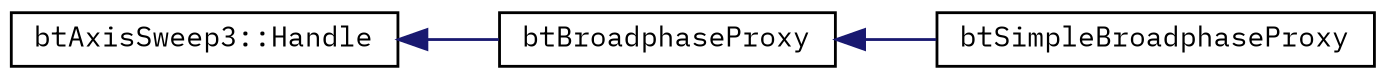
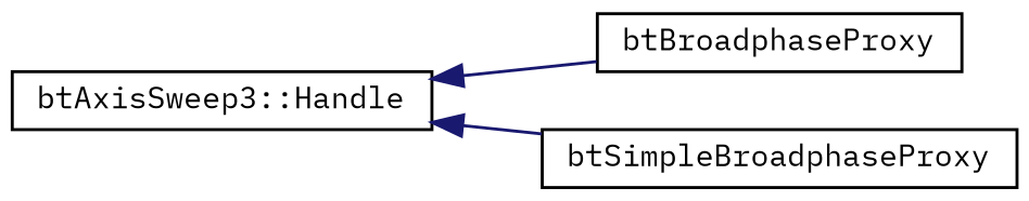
  digraph {
    fontname="IBM Plex Mono"
    rankdir=LR
    node [color=black fillcolor=white fontname="IBM Plex Mono" fontsize=10 shape=record style=filled]
    edge [color=midnightblue dir=back fontname="IBM Plex Mono" fontsize=10 labelfontname=Helvetica labelfontsize=10 style=solid]
    n1 [height=0.2 label=btBroadphaseProxy width=0.4]
    n2 [height=0.2 label=btSimpleBroadphaseProxy width=0.4]
    n3 [height=0.2 label="btAxisSweep3::Handle" width=0.4]
-   n1 -> n2
+   n3 -> n2
    n3 -> n1
  }
